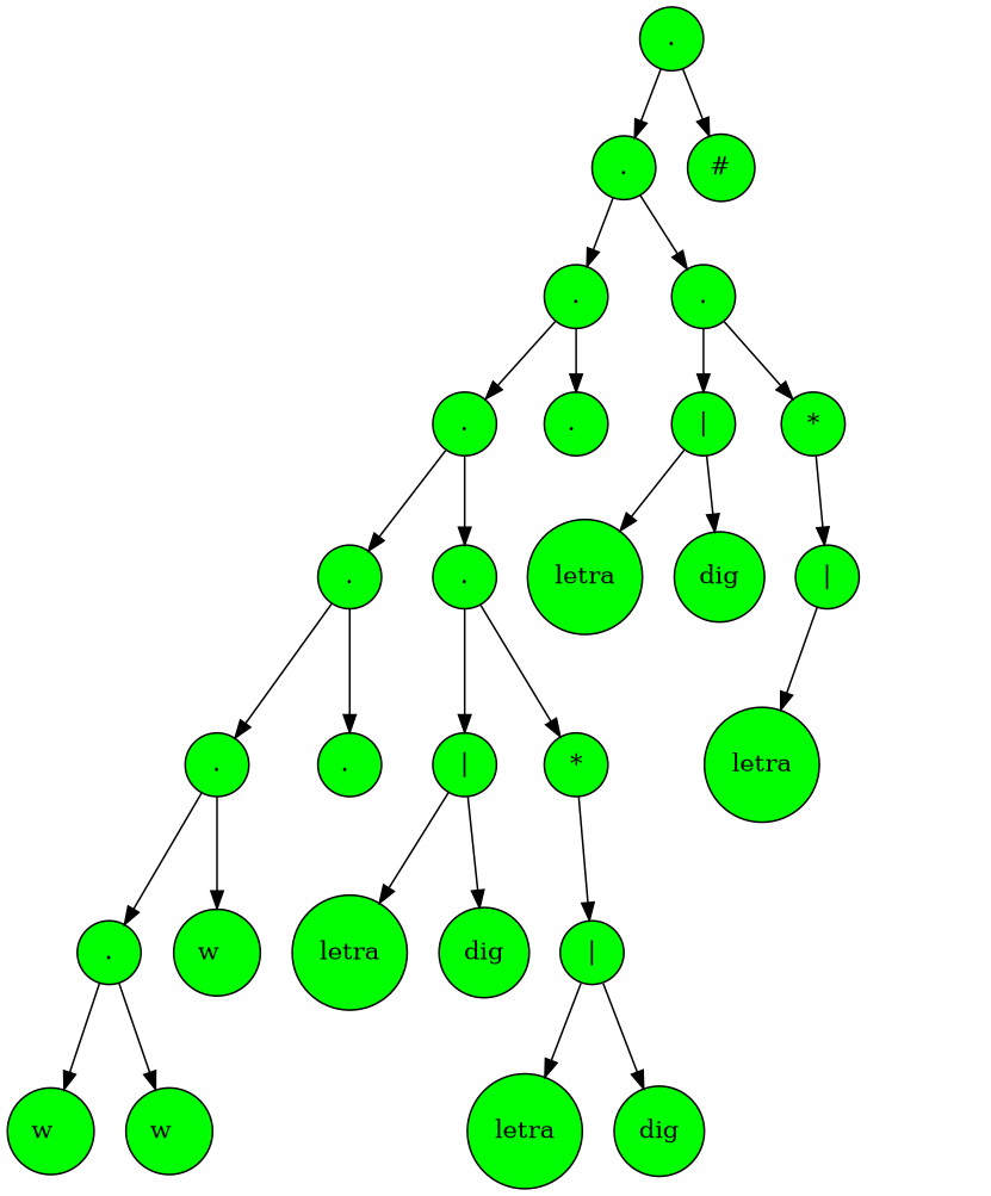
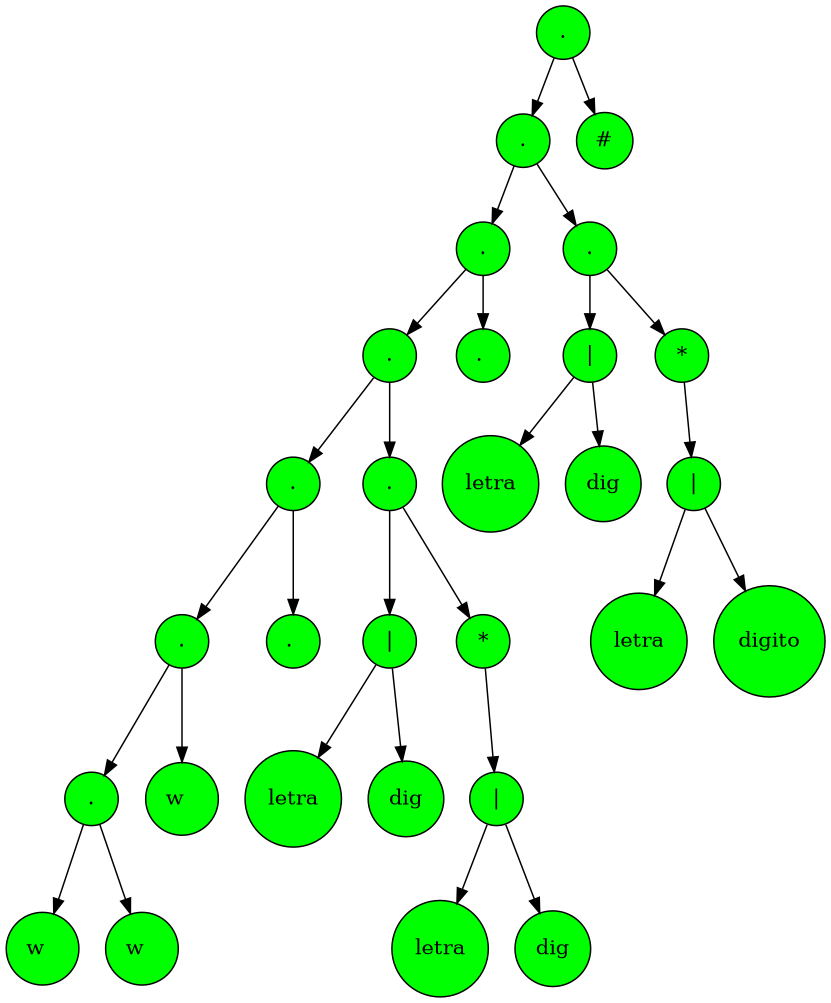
  digraph {
    node [fillcolor=green shape=circle style=filled]
    n1 [label="."]
    n2 [label="."]
    n3 [label="#"]
    n4 [label="."]
    n5 [label="."]
    n6 [label="."]
    n7 [label=". "]
    n8 [label="."]
    n9 [label="."]
    n10 [label="."]
    n11 [label=". "]
    n12 [label="."]
    n13 [label="w  "]
    n14 [label="w  "]
    n15 [label="w  "]
    n16 [label="|"]
    n17 [label="*"]
    n18 [label=letra]
    n19 [label=dig]
    n20 [label="|"]
    n21 [label=letra]
    n22 [label=dig]
    n23 [label="|"]
    n24 [label="*"]
    n25 [label=letra]
    n26 [label=dig]
    n27 [label="|"]
    n28 [label=letra]
+   n29 [label=digito]
    n1 -> n2
    n1 -> n3
    n2 -> n4
    n2 -> n5
    n4 -> n6
    n4 -> n7
    n5 -> n23
    n5 -> n24
    n6 -> n8
    n6 -> n9
    n8 -> n10
    n8 -> n11
    n9 -> n16
    n9 -> n17
    n10 -> n12
    n10 -> n13
    n12 -> n14
    n12 -> n15
    n16 -> n18
    n16 -> n19
    n17 -> n20
    n20 -> n21
    n20 -> n22
    n23 -> n25
    n23 -> n26
    n24 -> n27
    n27 -> n28
+   n27 -> n29
  }
